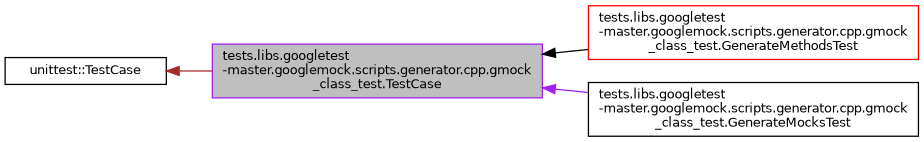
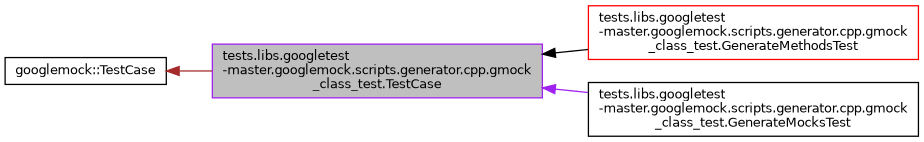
  digraph {
    rankdir=LR
    node [color=black fillcolor=white fontname=Helvetica fontsize=10 shape=record style=filled]
    edge [dir=back fontname=Helvetica fontsize=10 labelfontname=Helvetica labelfontsize=10 style=solid]
    n1 [color=purple fillcolor=grey75 fontcolor=black height=0.2 label="tests.libs.googletest\l-master.googlemock.scripts.generator.cpp.gmock\l_class_test.TestCase" width=0.4]
    n2 [color=red height=0.2 label="tests.libs.googletest\l-master.googlemock.scripts.generator.cpp.gmock\l_class_test.GenerateMethodsTest" width=0.4]
    n3 [height=0.2 label="tests.libs.googletest\l-master.googlemock.scripts.generator.cpp.gmock\l_class_test.GenerateMocksTest" width=0.4]
-   n4 [height=0.2 label="unittest::TestCase" width=0.4]
+   n4 [height=0.2 label="googlemock::TestCase" width=0.4]
    n1 -> n2 [color=black]
    n1 -> n3 [color=purple]
    n4 -> n1 [color=brown]
  }
